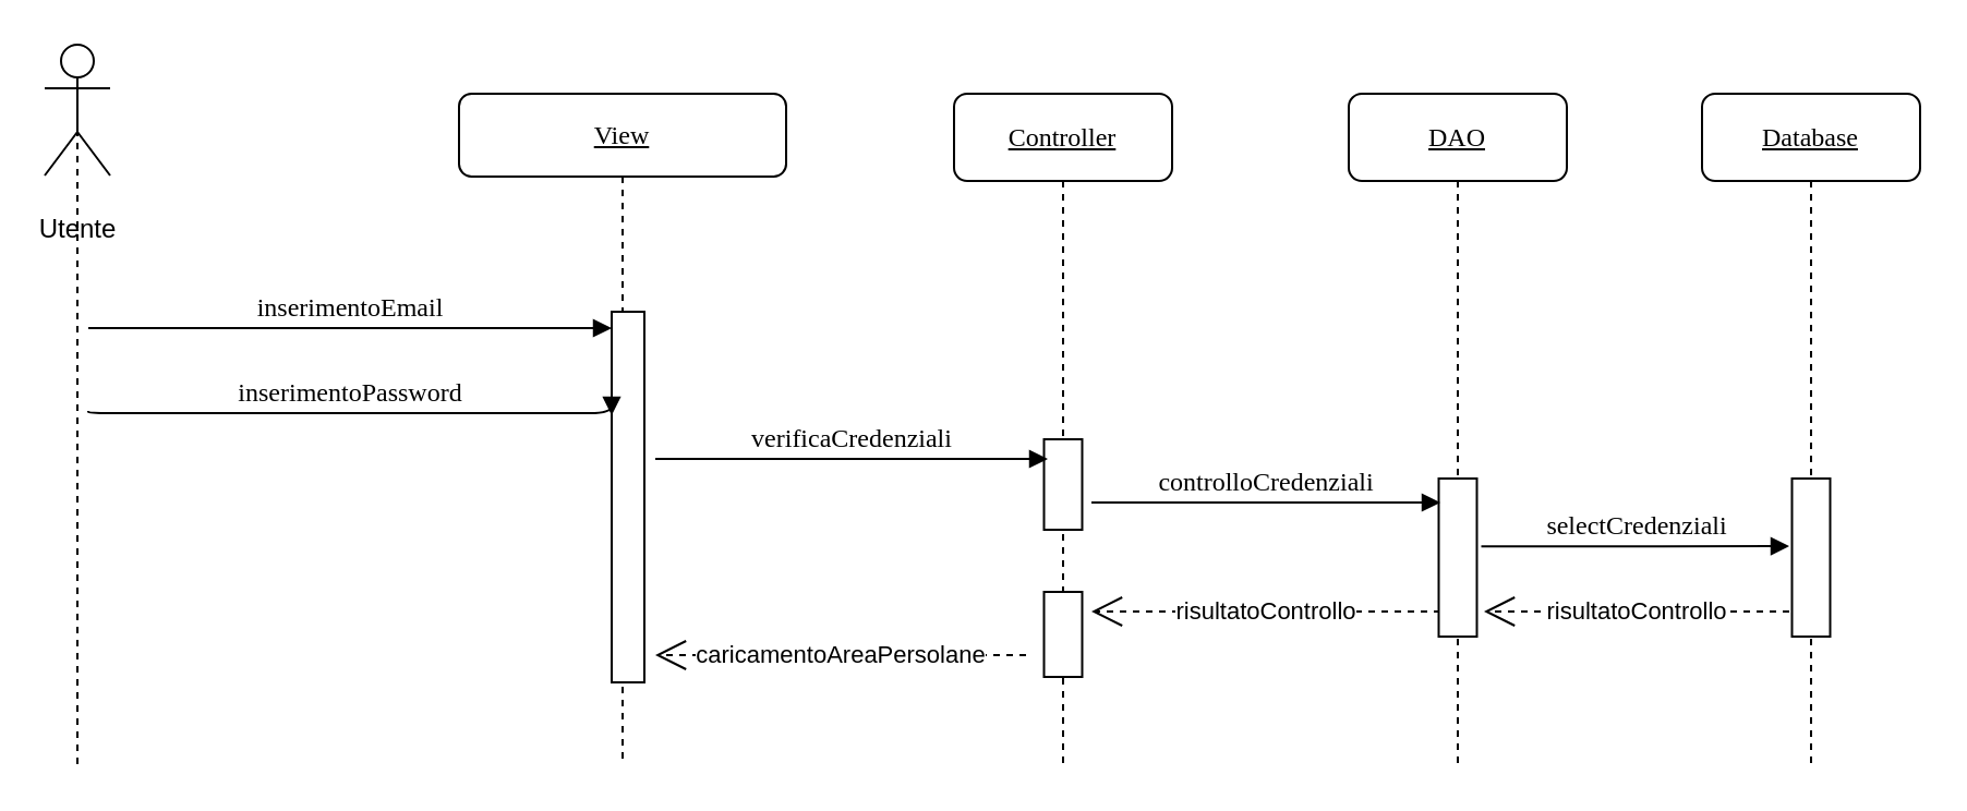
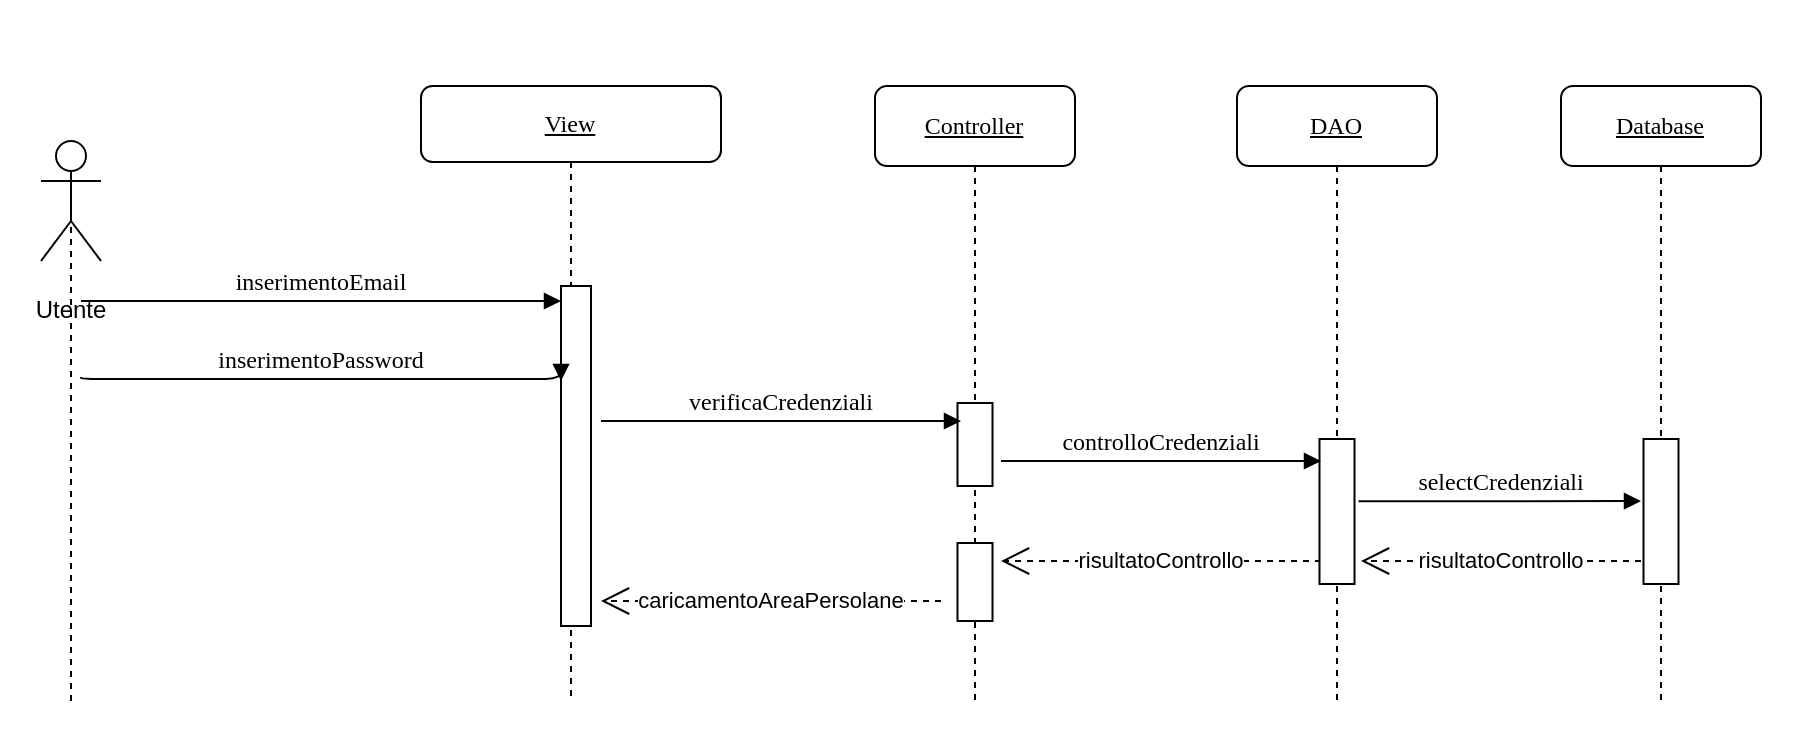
  <mxCell id="0" />
  <mxCell id="1" parent="0" />
  <mxCell id="2" value="&lt;u&gt;Controller&lt;/u&gt;" style="shape=umlLifeline;perimeter=lifelinePerimeter;whiteSpace=wrap;html=1;container=1;collapsible=0;recursiveResize=0;outlineConnect=0;rounded=1;shadow=0;comic=0;labelBackgroundColor=none;strokeWidth=1;fontFamily=Verdana;fontSize=12;align=center;" parent="1" vertex="1"><mxGeometry x="437" y="42.5" width="100" height="307.5" as="geometry" /></mxCell>
  <mxCell id="3" value="" style="html=1;points=[];perimeter=orthogonalPerimeter;rounded=0;shadow=0;comic=0;labelBackgroundColor=none;strokeWidth=1;fontFamily=Verdana;fontSize=12;align=center;" parent="2" vertex="1"><mxGeometry x="41.25" y="158.5" width="17.5" height="41.5" as="geometry" /></mxCell>
  <mxCell id="4" value="" style="html=1;points=[];perimeter=orthogonalPerimeter;rounded=0;shadow=0;comic=0;labelBackgroundColor=none;strokeWidth=1;fontFamily=Verdana;fontSize=12;align=center;" vertex="1" parent="2"><mxGeometry x="41.25" y="228.5" width="17.5" height="39" as="geometry" /></mxCell>
  <mxCell id="5" value="risultatoControllo" style="endArrow=open;endSize=12;dashed=1;html=1;rounded=0;" edge="1" parent="2"><mxGeometry width="160" relative="1" as="geometry"><mxPoint x="223" y="237.5" as="sourcePoint" /><mxPoint x="63" y="237.5" as="targetPoint" /></mxGeometry></mxCell>
  <mxCell id="6" value="&lt;u&gt;View&lt;/u&gt;" style="shape=umlLifeline;perimeter=lifelinePerimeter;whiteSpace=wrap;html=1;container=1;collapsible=0;recursiveResize=0;outlineConnect=0;rounded=1;shadow=0;comic=0;labelBackgroundColor=none;strokeWidth=1;fontFamily=Verdana;fontSize=12;align=center;size=38;" parent="1" vertex="1"><mxGeometry x="210" y="42.5" width="150" height="307.5" as="geometry" /></mxCell>
  <mxCell id="7" value="" style="html=1;points=[];perimeter=orthogonalPerimeter;rounded=0;shadow=0;comic=0;labelBackgroundColor=none;strokeWidth=1;fontFamily=Verdana;fontSize=12;align=center;" parent="6" vertex="1"><mxGeometry x="70" y="100" width="15" height="170" as="geometry" /></mxCell>
  <mxCell id="8" value="verificaCredenziali" style="html=1;verticalAlign=bottom;endArrow=block;labelBackgroundColor=none;fontFamily=Verdana;fontSize=12;edgeStyle=elbowEdgeStyle;elbow=vertical;" edge="1" parent="6"><mxGeometry relative="1" as="geometry"><mxPoint x="90" y="167.5" as="sourcePoint" /><mxPoint x="270" y="167.5" as="targetPoint" /></mxGeometry></mxCell>
  <mxCell id="9" value="caricamentoAreaPersolane" style="endArrow=open;endSize=12;dashed=1;html=1;rounded=0;" edge="1" parent="6"><mxGeometry width="160" relative="1" as="geometry"><mxPoint x="260" y="257.5" as="sourcePoint" /><mxPoint x="90" y="257.5" as="targetPoint" /></mxGeometry></mxCell>
- <mxCell id="10" value="&lt;font style=&quot;font-size: 12px&quot;&gt;Utente&lt;/font&gt;" style="shape=umlActor;verticalLabelPosition=bottom;verticalAlign=top;html=1;outlineConnect=0;fontSize=24;" parent="1" vertex="1"><mxGeometry x="20" y="20" width="30" height="60" as="geometry" /></mxCell>
+ <mxCell id="10" value="&lt;font style=&quot;font-size: 12px&quot;&gt;Utente&lt;/font&gt;" style="shape=umlActor;verticalLabelPosition=bottom;verticalAlign=top;html=1;outlineConnect=0;fontSize=24;" parent="1" vertex="1"><mxGeometry x="20" y="70" width="30" height="60" as="geometry" /></mxCell>
  <mxCell id="11" value="inserimentoEmail" style="html=1;verticalAlign=bottom;endArrow=block;labelBackgroundColor=none;fontFamily=Verdana;fontSize=12;edgeStyle=elbowEdgeStyle;elbow=vertical;" parent="1" edge="1"><mxGeometry relative="1" as="geometry"><mxPoint x="40" y="150" as="sourcePoint" /><mxPoint x="280" y="150" as="targetPoint" /></mxGeometry></mxCell>
  <mxCell id="12" value="" style="endArrow=none;dashed=1;html=1;rounded=0;fontSize=24;entryX=0.5;entryY=0.5;entryDx=0;entryDy=0;entryPerimeter=0;" parent="1" target="10" edge="1"><mxGeometry width="50" height="50" relative="1" as="geometry"><mxPoint x="35" y="350" as="sourcePoint" /><mxPoint x="34" y="122.5" as="targetPoint" /></mxGeometry></mxCell>
  <mxCell id="13" value="inserimentoPassword" style="html=1;verticalAlign=bottom;endArrow=block;labelBackgroundColor=none;fontFamily=Verdana;fontSize=12;edgeStyle=elbowEdgeStyle;elbow=vertical;" parent="1" edge="1"><mxGeometry relative="1" as="geometry"><mxPoint x="40" y="188" as="sourcePoint" /><mxPoint x="280" y="190" as="targetPoint" /></mxGeometry></mxCell>
  <mxCell id="14" value="&lt;u&gt;Database&lt;/u&gt;" style="shape=umlLifeline;perimeter=lifelinePerimeter;whiteSpace=wrap;html=1;container=1;collapsible=0;recursiveResize=0;outlineConnect=0;rounded=1;shadow=0;comic=0;labelBackgroundColor=none;strokeWidth=1;fontFamily=Verdana;fontSize=12;align=center;" parent="1" vertex="1"><mxGeometry x="780" y="42.5" width="100" height="307.5" as="geometry" /></mxCell>
  <mxCell id="15" value="" style="html=1;points=[];perimeter=orthogonalPerimeter;rounded=0;shadow=0;comic=0;labelBackgroundColor=none;strokeWidth=1;fontFamily=Verdana;fontSize=12;align=center;" vertex="1" parent="14"><mxGeometry x="41.25" y="176.5" width="17.5" height="72.5" as="geometry" /></mxCell>
  <mxCell id="16" value="&lt;u&gt;DAO&lt;/u&gt;" style="shape=umlLifeline;perimeter=lifelinePerimeter;whiteSpace=wrap;html=1;container=1;collapsible=0;recursiveResize=0;outlineConnect=0;rounded=1;shadow=0;comic=0;labelBackgroundColor=none;strokeWidth=1;fontFamily=Verdana;fontSize=12;align=center;" parent="1" vertex="1"><mxGeometry x="618" y="42.5" width="100" height="307.5" as="geometry" /></mxCell>
  <mxCell id="17" value="" style="html=1;points=[];perimeter=orthogonalPerimeter;rounded=0;shadow=0;comic=0;labelBackgroundColor=none;strokeWidth=1;fontFamily=Verdana;fontSize=12;align=center;" parent="16" vertex="1"><mxGeometry x="41.25" y="176.5" width="17.5" height="72.5" as="geometry" /></mxCell>
  <mxCell id="18" value="selectCredenziali" style="html=1;verticalAlign=bottom;endArrow=block;labelBackgroundColor=none;fontFamily=Verdana;fontSize=12;edgeStyle=elbowEdgeStyle;elbow=vertical;" edge="1" parent="16"><mxGeometry relative="1" as="geometry"><mxPoint x="60.75" y="207.66" as="sourcePoint" /><mxPoint x="202" y="207.5" as="targetPoint" /></mxGeometry></mxCell>
  <mxCell id="19" value="risultatoControllo" style="endArrow=open;endSize=12;dashed=1;html=1;rounded=0;" edge="1" parent="16"><mxGeometry width="160" relative="1" as="geometry"><mxPoint x="202" y="237.5" as="sourcePoint" /><mxPoint x="62" y="237.5" as="targetPoint" /></mxGeometry></mxCell>
  <mxCell id="20" value="controlloCredenziali" style="html=1;verticalAlign=bottom;endArrow=block;labelBackgroundColor=none;fontFamily=Verdana;fontSize=12;edgeStyle=elbowEdgeStyle;elbow=vertical;" edge="1" parent="1"><mxGeometry relative="1" as="geometry"><mxPoint x="500" y="230" as="sourcePoint" /><mxPoint x="660" y="230" as="targetPoint" /></mxGeometry></mxCell>
